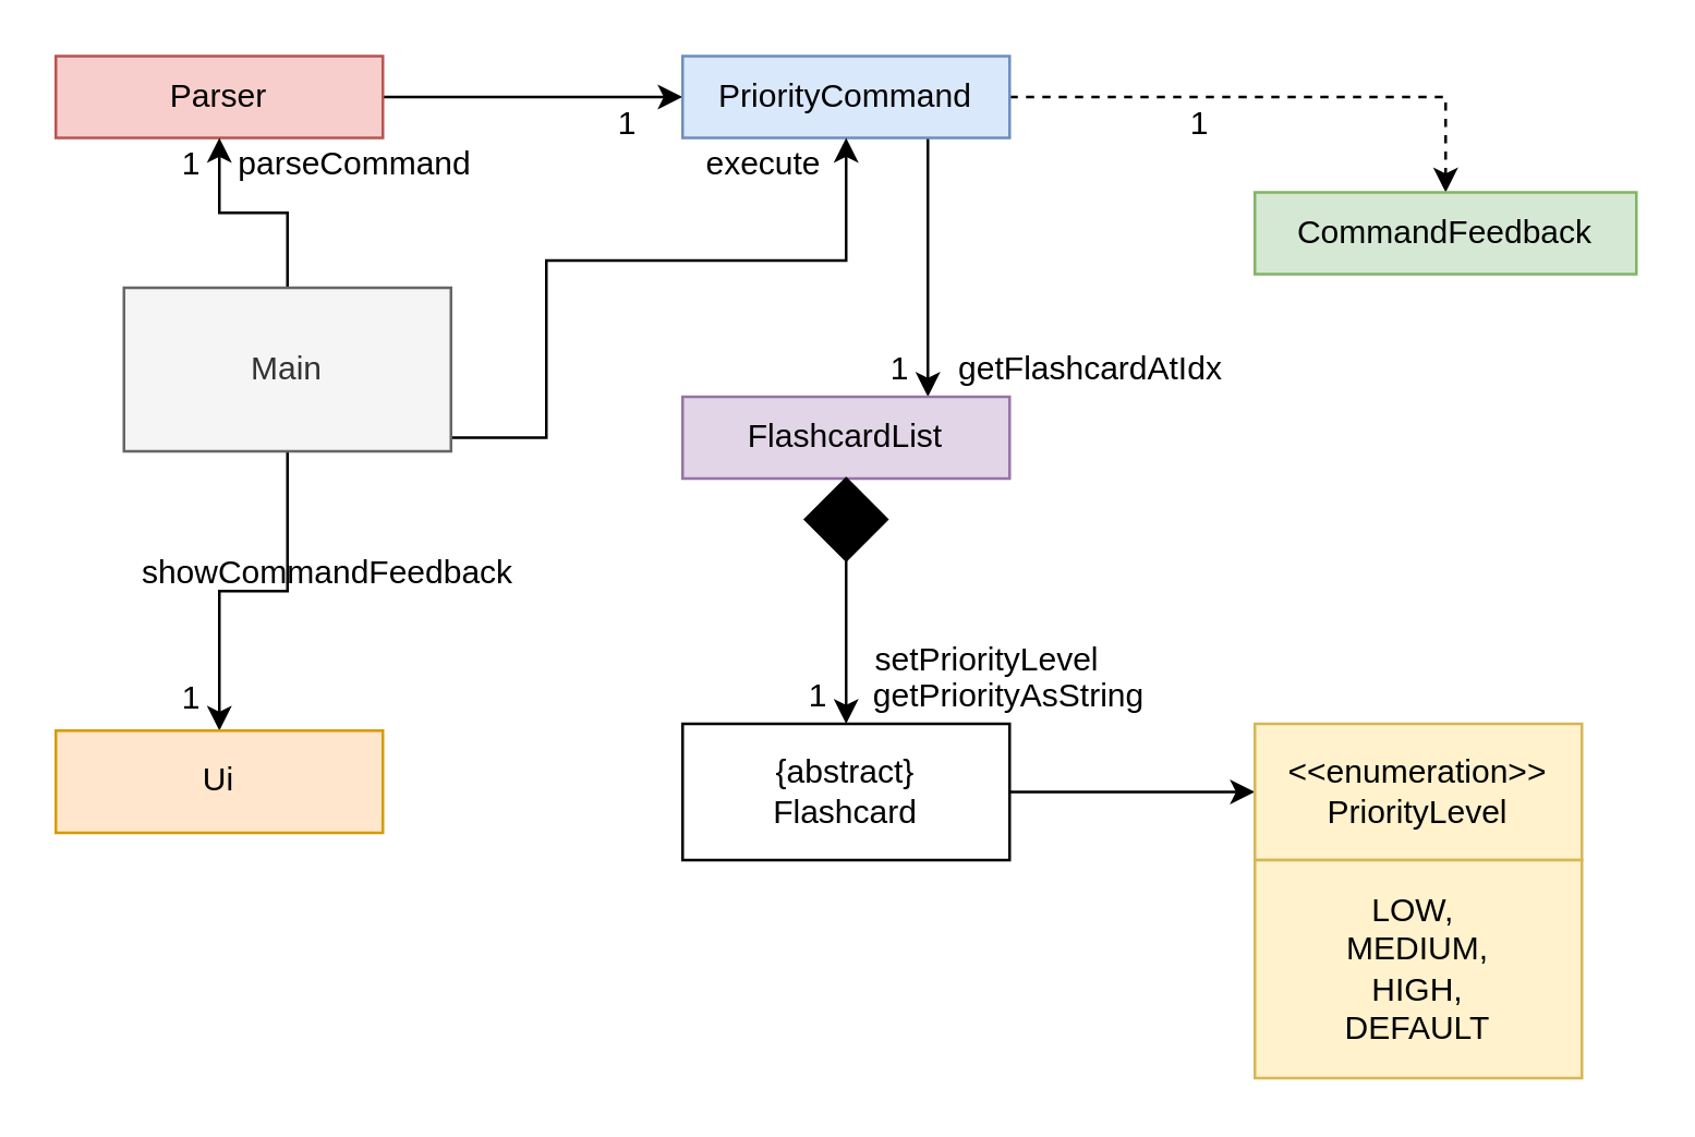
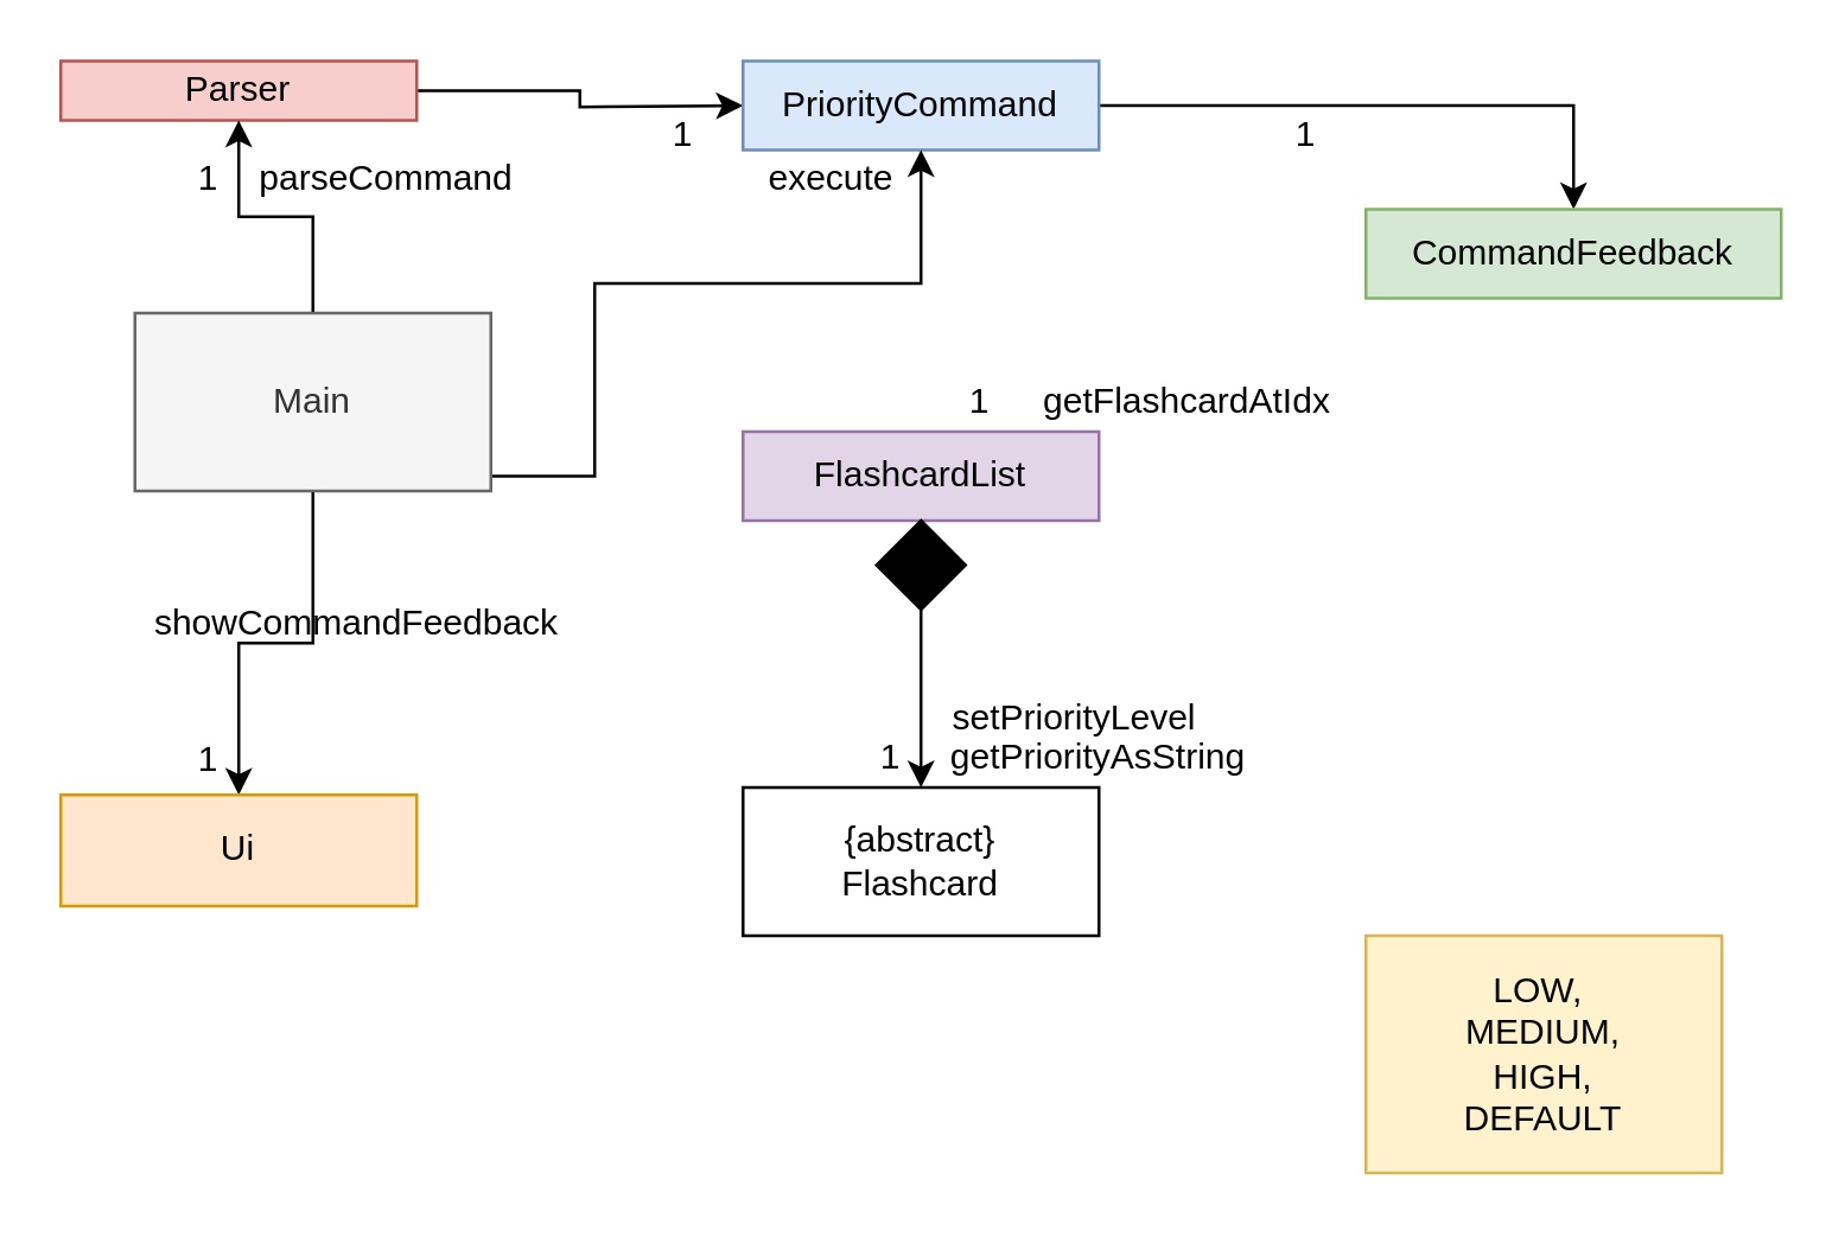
  <mxCell id="0" />
  <mxCell id="1" parent="0" />
  <mxCell id="2" style="edgeStyle=orthogonalEdgeStyle;rounded=0;orthogonalLoop=1;jettySize=auto;html=1;" parent="1" source="3" edge="1"><mxGeometry relative="1" as="geometry"><mxPoint x="250" y="35" as="targetPoint" /></mxGeometry></mxCell>
- <mxCell id="3" value="Parser" style="rounded=0;whiteSpace=wrap;html=1;fillColor=#f8cecc;strokeColor=#b85450;" parent="1" vertex="1"><mxGeometry x="20" y="20" width="120" height="30" as="geometry" /></mxCell>
- <mxCell id="4" style="edgeStyle=orthogonalEdgeStyle;rounded=0;orthogonalLoop=1;jettySize=auto;html=1;dashed=1;" parent="1" source="6" target="7" edge="1"><mxGeometry relative="1" as="geometry"><mxPoint x="480" y="35" as="targetPoint" /></mxGeometry></mxCell>
- <mxCell id="5" style="edgeStyle=orthogonalEdgeStyle;rounded=0;orthogonalLoop=1;jettySize=auto;html=1;" parent="1" source="6" target="9" edge="1"><mxGeometry relative="1" as="geometry"><mxPoint x="310" y="155" as="targetPoint" /><Array as="points"><mxPoint x="340" y="85" /><mxPoint x="340" y="85" /></Array></mxGeometry></mxCell>
+ <mxCell id="3" value="Parser" style="rounded=0;whiteSpace=wrap;html=1;fillColor=#f8cecc;strokeColor=#b85450;" parent="1" vertex="1"><mxGeometry x="20" y="20" width="120" height="20" as="geometry" /></mxCell>
+ <mxCell id="4" style="edgeStyle=orthogonalEdgeStyle;rounded=0;orthogonalLoop=1;jettySize=auto;html=1;" parent="1" source="6" target="7" edge="1"><mxGeometry relative="1" as="geometry"><mxPoint x="480" y="35" as="targetPoint" /></mxGeometry></mxCell>
  <mxCell id="6" value="PriorityCommand" style="rounded=0;whiteSpace=wrap;html=1;fillColor=#dae8fc;strokeColor=#6c8ebf;" parent="1" vertex="1"><mxGeometry x="250" y="20" width="120" height="30" as="geometry" /></mxCell>
  <mxCell id="7" value="CommandFeedback" style="rounded=0;whiteSpace=wrap;html=1;fillColor=#d5e8d4;strokeColor=#82b366;" parent="1" vertex="1"><mxGeometry x="460" y="70" width="140" height="30" as="geometry" /></mxCell>
  <mxCell id="8" style="edgeStyle=orthogonalEdgeStyle;rounded=0;orthogonalLoop=1;jettySize=auto;html=1;" parent="1" source="21" target="11" edge="1"><mxGeometry relative="1" as="geometry"><mxPoint x="310" y="285" as="targetPoint" /></mxGeometry></mxCell>
  <mxCell id="9" value="FlashcardList" style="rounded=0;whiteSpace=wrap;html=1;fillColor=#e1d5e7;strokeColor=#9673a6;" parent="1" vertex="1"><mxGeometry x="250" y="145" width="120" height="30" as="geometry" /></mxCell>
- <mxCell id="10" style="edgeStyle=orthogonalEdgeStyle;rounded=0;orthogonalLoop=1;jettySize=auto;html=1;" edge="1" parent="1" source="11" target="13"><mxGeometry relative="1" as="geometry" /></mxCell>
  <mxCell id="11" value="{abstract}&lt;br&gt;Flashcard" style="rounded=0;whiteSpace=wrap;html=1;" parent="1" vertex="1"><mxGeometry x="250" y="265" width="120" height="50" as="geometry" /></mxCell>
  <mxCell id="12" value="1" style="text;html=1;strokeColor=none;fillColor=none;align=center;verticalAlign=middle;whiteSpace=wrap;rounded=0;" parent="1" vertex="1"><mxGeometry x="210" y="35" width="40" height="20" as="geometry" /></mxCell>
- <mxCell id="13" value="&amp;lt;&amp;lt;enumeration&amp;gt;&amp;gt;&lt;br&gt;PriorityLevel" style="rounded=0;whiteSpace=wrap;html=1;fillColor=#fff2cc;strokeColor=#d6b656;" parent="1" vertex="1"><mxGeometry x="460" y="265" width="120" height="50" as="geometry" /></mxCell>
  <mxCell id="14" value="LOW,&amp;nbsp;&lt;br&gt;MEDIUM,&lt;br&gt;HIGH,&lt;br&gt;DEFAULT" style="rounded=0;whiteSpace=wrap;html=1;fillColor=#fff2cc;strokeColor=#d6b656;" parent="1" vertex="1"><mxGeometry x="460" y="315" width="120" height="80" as="geometry" /></mxCell>
  <mxCell id="15" value="getFlashcardAtIdx" style="text;html=1;strokeColor=none;fillColor=none;align=center;verticalAlign=middle;whiteSpace=wrap;rounded=0;" parent="1" vertex="1"><mxGeometry x="340" y="125" width="120" height="20" as="geometry" /></mxCell>
  <mxCell id="16" value="1" style="text;html=1;strokeColor=none;fillColor=none;align=center;verticalAlign=middle;whiteSpace=wrap;rounded=0;" parent="1" vertex="1"><mxGeometry x="280" y="245" width="40" height="20" as="geometry" /></mxCell>
  <mxCell id="17" value="setPriorityLevel" style="text;html=1;strokeColor=none;fillColor=none;align=center;verticalAlign=middle;whiteSpace=wrap;rounded=0;" parent="1" vertex="1"><mxGeometry x="302" y="232" width="120" height="20" as="geometry" /></mxCell>
  <mxCell id="18" value="1" style="text;html=1;strokeColor=none;fillColor=none;align=center;verticalAlign=middle;whiteSpace=wrap;rounded=0;" parent="1" vertex="1"><mxGeometry x="310" y="125" width="40" height="20" as="geometry" /></mxCell>
  <mxCell id="19" value="1" style="text;html=1;strokeColor=none;fillColor=none;align=center;verticalAlign=middle;whiteSpace=wrap;rounded=0;" parent="1" vertex="1"><mxGeometry x="420" y="35" width="40" height="20" as="geometry" /></mxCell>
  <mxCell id="20" value="getPriorityAsString" style="text;html=1;strokeColor=none;fillColor=none;align=center;verticalAlign=middle;whiteSpace=wrap;rounded=0;" parent="1" vertex="1"><mxGeometry x="310" y="245" width="120" height="20" as="geometry" /></mxCell>
  <mxCell id="21" value="" style="rhombus;whiteSpace=wrap;html=1;fillColor=#000000;" parent="1" vertex="1"><mxGeometry x="295" y="175" width="30" height="30" as="geometry" /></mxCell>
  <mxCell id="22" style="edgeStyle=orthogonalEdgeStyle;rounded=0;orthogonalLoop=1;jettySize=auto;html=1;entryX=0.5;entryY=1;entryDx=0;entryDy=0;" edge="1" parent="1" source="25" target="3"><mxGeometry relative="1" as="geometry" /></mxCell>
  <mxCell id="23" style="edgeStyle=orthogonalEdgeStyle;rounded=0;orthogonalLoop=1;jettySize=auto;html=1;" edge="1" parent="1" source="25" target="6"><mxGeometry relative="1" as="geometry"><Array as="points"><mxPoint x="200" y="160" /><mxPoint x="200" y="95" /><mxPoint x="310" y="95" /></Array></mxGeometry></mxCell>
  <mxCell id="24" style="edgeStyle=orthogonalEdgeStyle;rounded=0;orthogonalLoop=1;jettySize=auto;html=1;entryX=0.5;entryY=0;entryDx=0;entryDy=0;" edge="1" parent="1" source="25" target="29"><mxGeometry relative="1" as="geometry" /></mxCell>
  <mxCell id="25" value="Main" style="rounded=0;whiteSpace=wrap;html=1;fillColor=#f5f5f5;strokeColor=#666666;fontColor=#333333;" vertex="1" parent="1"><mxGeometry x="45" y="105" width="120" height="60" as="geometry" /></mxCell>
  <mxCell id="26" value="parseCommand" style="text;html=1;strokeColor=none;fillColor=none;align=center;verticalAlign=middle;whiteSpace=wrap;rounded=0;" vertex="1" parent="1"><mxGeometry x="70" y="50" width="120" height="20" as="geometry" /></mxCell>
  <mxCell id="27" value="1" style="text;html=1;strokeColor=none;fillColor=none;align=center;verticalAlign=middle;whiteSpace=wrap;rounded=0;" vertex="1" parent="1"><mxGeometry x="50" y="50" width="40" height="20" as="geometry" /></mxCell>
  <mxCell id="28" value="execute" style="text;html=1;strokeColor=none;fillColor=none;align=center;verticalAlign=middle;whiteSpace=wrap;rounded=0;" vertex="1" parent="1"><mxGeometry x="220" y="50" width="120" height="20" as="geometry" /></mxCell>
  <mxCell id="29" value="Ui" style="rounded=0;whiteSpace=wrap;html=1;fillColor=#ffe6cc;strokeColor=#d79b00;" vertex="1" parent="1"><mxGeometry x="20" y="267.5" width="120" height="37.5" as="geometry" /></mxCell>
  <mxCell id="30" value="showCommandFeedback" style="text;html=1;strokeColor=none;fillColor=none;align=center;verticalAlign=middle;whiteSpace=wrap;rounded=0;" vertex="1" parent="1"><mxGeometry x="60" y="200" width="120" height="20" as="geometry" /></mxCell>
  <mxCell id="31" value="1" style="text;html=1;strokeColor=none;fillColor=none;align=center;verticalAlign=middle;whiteSpace=wrap;rounded=0;" vertex="1" parent="1"><mxGeometry x="50" y="245.5" width="40" height="20" as="geometry" /></mxCell>
